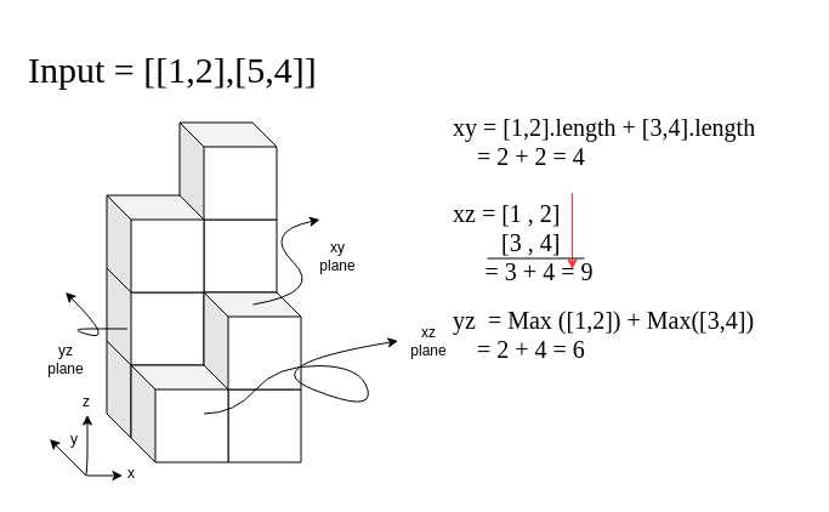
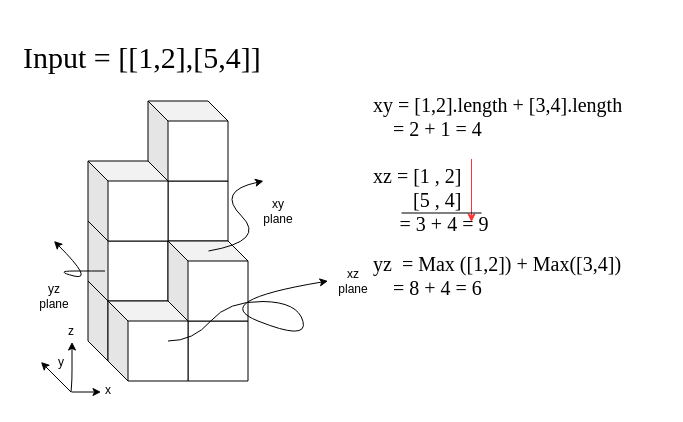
  <mxCell id="0" />
  <mxCell id="1" parent="0" />
  <mxCell id="2" value="" style="group" vertex="1" connectable="0" parent="1"><mxGeometry x="20.5" y="20.5" width="640.5" height="379" as="geometry" /></mxCell>
  <mxCell id="3" value="" style="group" vertex="1" connectable="0" parent="2"><mxGeometry width="352.5" height="379" as="geometry" /></mxCell>
  <mxCell id="4" value="&lt;p&gt;&lt;font style=&quot;font-size: 30px&quot;&gt;Input = [[1,2],[5,4]]&lt;/font&gt;&lt;/p&gt;" style="text;html=1;fontFamily=Times New Roman;" vertex="1" parent="3"><mxGeometry x="0.5" width="253" height="60" as="geometry" /></mxCell>
  <mxCell id="5" value="" style="group;imageAspect=0;" vertex="1" connectable="0" parent="3"><mxGeometry x="67" y="80" width="140" height="260" as="geometry" /></mxCell>
  <mxCell id="6" value="" style="group" vertex="1" connectable="0" parent="5"><mxGeometry width="140" height="260" as="geometry" /></mxCell>
  <mxCell id="7" value="" style="shape=cube;whiteSpace=wrap;html=1;boundedLbl=1;backgroundOutline=1;darkOpacity=0.05;darkOpacity2=0.1;aspect=fixed;" vertex="1" parent="6"><mxGeometry x="60" y="180" width="80" height="80" as="geometry" /></mxCell>
  <mxCell id="8" value="" style="shape=cube;whiteSpace=wrap;html=1;boundedLbl=1;backgroundOutline=1;darkOpacity=0.05;darkOpacity2=0.1;aspect=fixed;" vertex="1" parent="6"><mxGeometry x="60" y="120" width="80" height="80" as="geometry" /></mxCell>
  <mxCell id="9" value="" style="shape=cube;whiteSpace=wrap;html=1;boundedLbl=1;backgroundOutline=1;darkOpacity=0.05;darkOpacity2=0.1;aspect=fixed;" vertex="1" parent="6"><mxGeometry x="60" y="60" width="80" height="80" as="geometry" /></mxCell>
  <mxCell id="10" value="" style="shape=cube;whiteSpace=wrap;html=1;boundedLbl=1;backgroundOutline=1;darkOpacity=0.05;darkOpacity2=0.1;aspect=fixed;" vertex="1" parent="6"><mxGeometry y="180" width="80" height="80" as="geometry" /></mxCell>
  <mxCell id="11" value="" style="shape=cube;whiteSpace=wrap;html=1;boundedLbl=1;backgroundOutline=1;darkOpacity=0.05;darkOpacity2=0.1;aspect=fixed;" vertex="1" parent="6"><mxGeometry y="120" width="80" height="80" as="geometry" /></mxCell>
  <mxCell id="12" value="" style="shape=cube;whiteSpace=wrap;html=1;boundedLbl=1;backgroundOutline=1;darkOpacity=0.05;darkOpacity2=0.1;aspect=fixed;size=20;comic=0;shadow=0;" vertex="1" parent="6"><mxGeometry y="60" width="80" height="80" as="geometry" /></mxCell>
  <mxCell id="13" value="" style="shape=cube;whiteSpace=wrap;html=1;boundedLbl=1;backgroundOutline=1;darkOpacity=0.05;darkOpacity2=0.1;aspect=fixed;" vertex="1" parent="6"><mxGeometry x="60" width="80" height="80" as="geometry" /></mxCell>
  <mxCell id="14" value="" style="group" vertex="1" connectable="0" parent="6"><mxGeometry x="20" y="140" width="124" height="140" as="geometry" /></mxCell>
  <mxCell id="15" value="" style="shape=cube;whiteSpace=wrap;html=1;boundedLbl=1;backgroundOutline=1;darkOpacity=0.05;darkOpacity2=0.1;aspect=fixed;" vertex="1" parent="14"><mxGeometry x="60" y="60" width="80" height="80" as="geometry" /></mxCell>
  <mxCell id="16" value="" style="shape=cube;whiteSpace=wrap;html=1;boundedLbl=1;backgroundOutline=1;darkOpacity=0.05;darkOpacity2=0.1;aspect=fixed;" vertex="1" parent="14"><mxGeometry x="60" width="80" height="80" as="geometry" /></mxCell>
  <mxCell id="17" value="" style="shape=cube;whiteSpace=wrap;html=1;boundedLbl=1;backgroundOutline=1;darkOpacity=0.05;darkOpacity2=0.1;aspect=fixed;" vertex="1" parent="14"><mxGeometry y="60" width="80" height="80" as="geometry" /></mxCell>
  <mxCell id="18" value="" style="curved=1;endArrow=classic;html=1;" edge="1" parent="3" source="15"><mxGeometry width="50" height="50" relative="1" as="geometry"><mxPoint x="147" y="330" as="sourcePoint" /><mxPoint x="307" y="260" as="targetPoint" /><Array as="points"><mxPoint x="172.5" y="320" /><mxPoint x="207" y="280" /><mxPoint x="277" y="281" /><mxPoint x="287" y="320" /><mxPoint x="187" y="280" /></Array></mxGeometry></mxCell>
  <mxCell id="19" value="xz plane" style="text;html=1;strokeColor=none;fillColor=none;align=center;verticalAlign=middle;whiteSpace=wrap;rounded=0;shadow=0;comic=0;" vertex="1" parent="3"><mxGeometry x="312.5" y="250" width="40" height="20" as="geometry" /></mxCell>
  <mxCell id="20" value="" style="curved=1;endArrow=classic;html=1;" edge="1" parent="3"><mxGeometry width="50" height="50" relative="1" as="geometry"><mxPoint x="187.5" y="230" as="sourcePoint" /><mxPoint x="242.5" y="160" as="targetPoint" /><Array as="points"><mxPoint x="245.5" y="220" /><mxPoint x="195.5" y="170" /></Array></mxGeometry></mxCell>
  <mxCell id="21" value="xy plane" style="text;html=1;strokeColor=none;fillColor=none;align=center;verticalAlign=middle;whiteSpace=wrap;rounded=0;shadow=0;comic=0;" vertex="1" parent="3"><mxGeometry x="237.5" y="180" width="40" height="20" as="geometry" /></mxCell>
  <mxCell id="22" value="" style="curved=1;endArrow=classic;html=1;" edge="1" parent="3"><mxGeometry width="50" height="50" relative="1" as="geometry"><mxPoint x="84" y="250" as="sourcePoint" /><mxPoint x="33" y="220" as="targetPoint" /><Array as="points"><mxPoint x="83.5" y="250" /><mxPoint x="73" y="250" /><mxPoint x="33" y="250" /><mxPoint x="73" y="260" /></Array></mxGeometry></mxCell>
  <mxCell id="23" value="yz plane" style="text;html=1;strokeColor=none;fillColor=none;align=center;verticalAlign=middle;whiteSpace=wrap;rounded=0;shadow=0;comic=0;" vertex="1" parent="3"><mxGeometry x="13" y="265" width="40" height="20" as="geometry" /></mxCell>
  <mxCell id="24" value="" style="group" vertex="1" connectable="0" parent="3"><mxGeometry y="300" width="107" height="79" as="geometry" /></mxCell>
  <mxCell id="25" value="" style="endArrow=classic;html=1;" edge="1" parent="24"><mxGeometry width="50" height="50" relative="1" as="geometry"><mxPoint x="50.5" y="71" as="sourcePoint" /><mxPoint x="80" y="71" as="targetPoint" /></mxGeometry></mxCell>
  <mxCell id="26" value="" style="endArrow=classic;html=1;" edge="1" parent="24"><mxGeometry width="50" height="50" relative="1" as="geometry"><mxPoint x="50" y="71" as="sourcePoint" /><mxPoint x="20" y="41" as="targetPoint" /></mxGeometry></mxCell>
  <mxCell id="27" value="" style="endArrow=classic;html=1;" edge="1" parent="24"><mxGeometry width="50" height="50" relative="1" as="geometry"><mxPoint x="50" y="71" as="sourcePoint" /><mxPoint x="51" y="21" as="targetPoint" /><Array as="points"><mxPoint x="51" y="59" /></Array></mxGeometry></mxCell>
  <mxCell id="28" value="x" style="text;html=1;strokeColor=none;fillColor=none;align=center;verticalAlign=middle;whiteSpace=wrap;rounded=0;" vertex="1" parent="24"><mxGeometry x="67" y="59" width="40" height="20" as="geometry" /></mxCell>
  <mxCell id="29" value="y" style="text;html=1;strokeColor=none;fillColor=none;align=center;verticalAlign=middle;whiteSpace=wrap;rounded=0;" vertex="1" parent="24"><mxGeometry x="20" y="31" width="40" height="20" as="geometry" /></mxCell>
  <mxCell id="30" value="z" style="text;html=1;strokeColor=none;fillColor=none;align=center;verticalAlign=middle;whiteSpace=wrap;rounded=0;" vertex="1" parent="24"><mxGeometry x="30" width="40" height="20" as="geometry" /></mxCell>
- <mxCell id="31" value="xy = [1,2].length + [3,4].length&lt;br&gt;&amp;nbsp; &amp;nbsp; = 2 + 2 = 4" style="text;html=1;strokeColor=none;fillColor=none;align=left;verticalAlign=middle;whiteSpace=wrap;rounded=0;shadow=0;comic=0;fontFamily=Times New Roman;fontSize=20;" vertex="1" parent="2"><mxGeometry x="350.0" y="80" width="290" height="30" as="geometry" /></mxCell>
+ <mxCell id="31" value="xy = [1,2].length + [3,4].length&lt;br&gt;&amp;nbsp; &amp;nbsp; = 2 + 1 = 4" style="text;html=1;strokeColor=none;fillColor=none;align=left;verticalAlign=middle;whiteSpace=wrap;rounded=0;shadow=0;comic=0;fontFamily=Times New Roman;fontSize=20;" vertex="1" parent="2"><mxGeometry x="350.0" y="80" width="290" height="30" as="geometry" /></mxCell>
  <mxCell id="32" value="" style="group" vertex="1" connectable="0" parent="2"><mxGeometry x="350.5" y="138" width="290" height="74" as="geometry" /></mxCell>
- <mxCell id="33" value="xz = [1 , 2]&lt;br&gt;&amp;nbsp; &amp;nbsp; &amp;nbsp; &amp;nbsp; [3 , 4]" style="text;html=1;strokeColor=none;fillColor=none;align=left;verticalAlign=middle;whiteSpace=wrap;rounded=0;shadow=0;comic=0;fontFamily=Times New Roman;fontSize=20;" vertex="1" parent="32"><mxGeometry x="-0.5" y="13" width="290" height="30" as="geometry" /></mxCell>
+ <mxCell id="33" value="xz = [1 , 2]&lt;br&gt;&amp;nbsp; &amp;nbsp; &amp;nbsp; &amp;nbsp; [5 , 4]" style="text;html=1;strokeColor=none;fillColor=none;align=left;verticalAlign=middle;whiteSpace=wrap;rounded=0;shadow=0;comic=0;fontFamily=Times New Roman;fontSize=20;" vertex="1" parent="32"><mxGeometry x="-0.5" y="13" width="290" height="30" as="geometry" /></mxCell>
  <mxCell id="34" value="" style="endArrow=classic;html=1;fontFamily=Times New Roman;fontSize=20;fontColor=#FF3333;strokeColor=#FF3333;" edge="1" parent="32"><mxGeometry width="50" height="50" relative="1" as="geometry"><mxPoint x="100" as="sourcePoint" /><mxPoint x="100" y="63" as="targetPoint" /></mxGeometry></mxCell>
  <mxCell id="35" value="" style="endArrow=none;html=1;fontFamily=Times New Roman;fontSize=20;" edge="1" parent="32"><mxGeometry width="50" height="50" relative="1" as="geometry"><mxPoint x="30" y="54" as="sourcePoint" /><mxPoint x="110" y="54" as="targetPoint" /></mxGeometry></mxCell>
  <mxCell id="36" value="= 3 + 4 = 9" style="text;html=1;strokeColor=none;fillColor=none;align=center;verticalAlign=middle;whiteSpace=wrap;rounded=0;shadow=0;comic=0;fontFamily=Times New Roman;fontSize=20;fontColor=#000000;" vertex="1" parent="32"><mxGeometry x="18" y="54" width="110" height="20" as="geometry" /></mxCell>
- <mxCell id="37" value="yz&amp;nbsp; = Max ([1,2]) + Max([3,4])&lt;br&gt;&amp;nbsp; &amp;nbsp; = 2 + 4 = 6" style="text;html=1;strokeColor=none;fillColor=none;align=left;verticalAlign=middle;whiteSpace=wrap;rounded=0;shadow=0;comic=0;fontFamily=Times New Roman;fontSize=20;" vertex="1" parent="2"><mxGeometry x="350" y="238" width="290" height="32" as="geometry" /></mxCell>
+ <mxCell id="37" value="yz&amp;nbsp; = Max ([1,2]) + Max([3,4])&lt;br&gt;&amp;nbsp; &amp;nbsp; = 8 + 4 = 6" style="text;html=1;strokeColor=none;fillColor=none;align=left;verticalAlign=middle;whiteSpace=wrap;rounded=0;shadow=0;comic=0;fontFamily=Times New Roman;fontSize=20;" vertex="1" parent="2"><mxGeometry x="350" y="238" width="290" height="32" as="geometry" /></mxCell>
